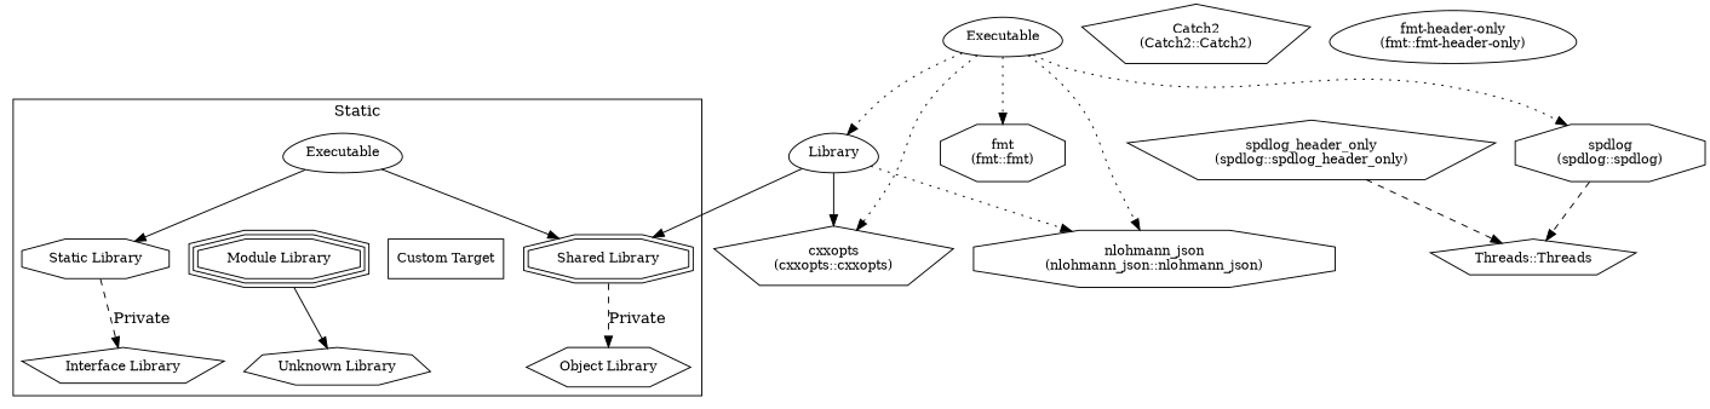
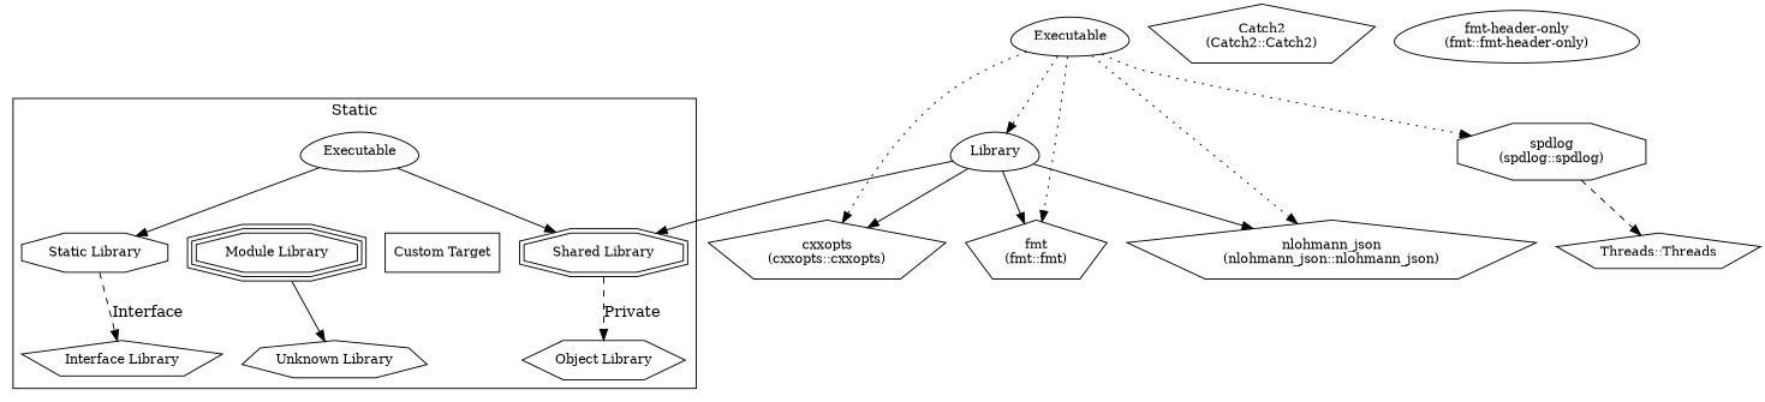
  digraph {
    node [fontsize=12 shape=pentagon]
    edge [style=dotted]
    n1 [label=Executable shape=egg]
    n2 [label="Static Library" shape=octagon]
    n3 [label="Shared Library" shape=doubleoctagon]
    n4 [label="Module Library" shape=tripleoctagon]
    n5 [label="Custom Target" shape=box]
    n6 [label="Interface Library"]
    n7 [label="Object Library" shape=hexagon]
    n8 [label="Unknown Library" shape=septagon]
    n9 [label="Catch2\n(Catch2::Catch2)"]
    n10 [label=Executable shape=egg]
    n11 [label=Library shape=egg]
    n12 [label="cxxopts\n(cxxopts::cxxopts)"]
-   n13 [label="fmt\n(fmt::fmt)" shape=octagon]
-   n14 [label="nlohmann_json\n(nlohmann_json::nlohmann_json)" shape=octagon]
+   n13 [label="fmt\n(fmt::fmt)"]
+   n14 [label="nlohmann_json\n(nlohmann_json::nlohmann_json)"]
    n15 [label="spdlog\n(spdlog::spdlog)" shape=octagon]
    n16 [label="Threads::Threads"]
    n17 [label="fmt-header-only\n(fmt::fmt-header-only)" shape=egg]
-   n18 [label="spdlog_header_only\n(spdlog::spdlog_header_only)"]
    subgraph cluster_1 {
      color=black
      label=Static
      n1
      n2
      n3
      n4
      n5
      n6
      n7
      n8
    }
    n1 -> n2 [style=solid]
    n1 -> n3 [style=solid]
    n1 -> n4 [style=invis]
    n1 -> n5 [style=invis]
-   n2 -> n6 [label=Private style=dashed]
+   n2 -> n6 [label=Interface style=dashed]
    n3 -> n7 [label=Private style=dashed]
    n4 -> n8 [style=solid]
    n10 -> n11
    n10 -> n12
    n10 -> n13
    n10 -> n14
    n10 -> n15
    n11 -> n3 [style=""]
    n11 -> n12 [style=""]
-   n11 -> n14
+   n11 -> n13 [style=""]
+   n11 -> n14 [style=""]
    n15 -> n16 [style=dashed]
-   n18 -> n16 [style=dashed]
  }
